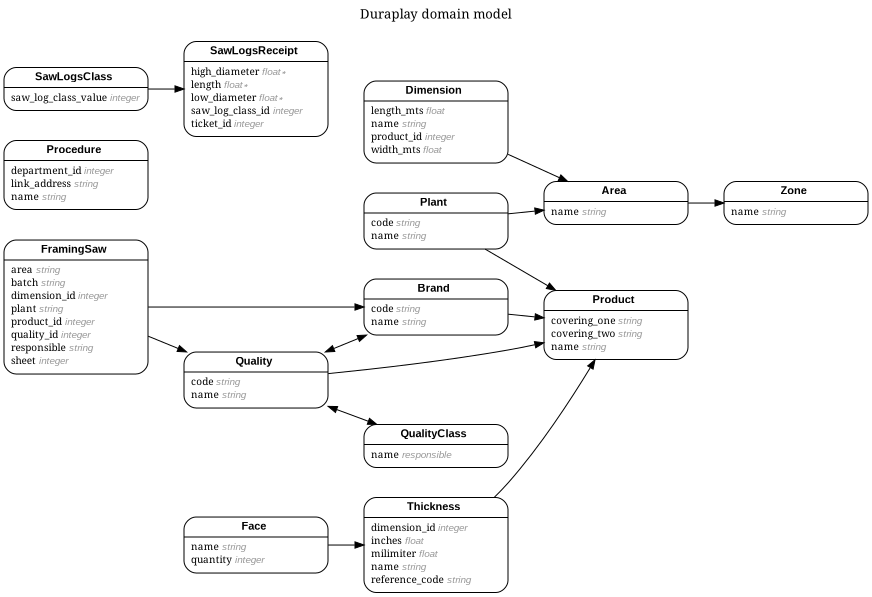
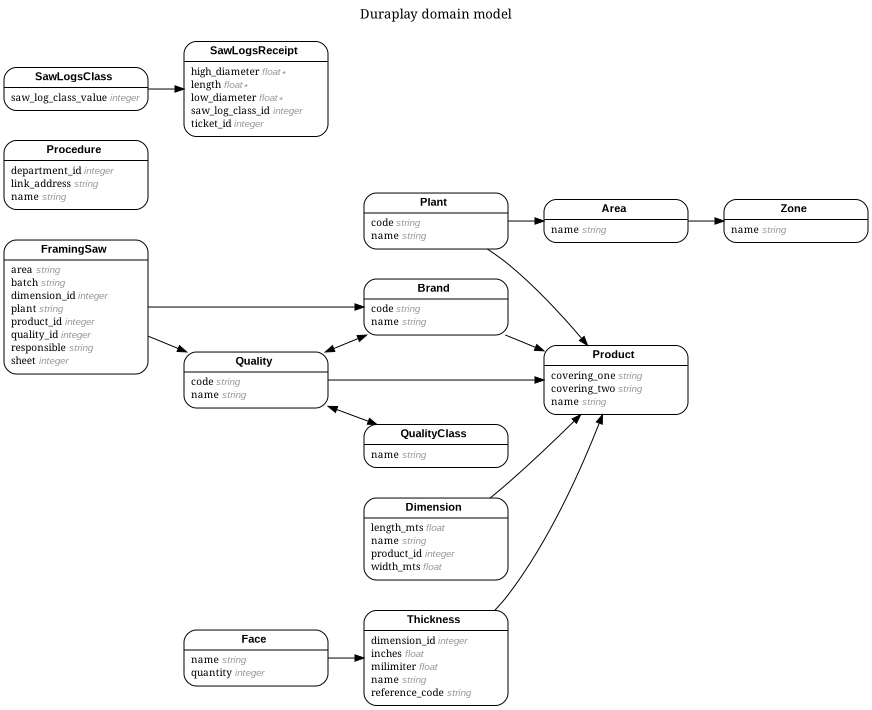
  digraph {
    concentrate=true
    fontname="Noto Serif"
    fontsize=13
    label="Duraplay domain model\n\n"
    labelloc=t
    nodesep=0.4
    rankdir=LR
    ranksep=0.5
    node [fontname="Noto Serif" fontsize=10 margin="0.07,0.05" penwidth=1.0 shape=Mrecord]
    edge [arrowhead=normal arrowsize=0.9 arrowtail=none dir=both fontname="Noto Serif" fontsize=7 labelangle=32 labeldistance=1.8 penwidth=1.0 weight=2]
    n1 [label=<<table border="0" align="center" cellspacing="0.5" cellpadding="0" width="134">   <tr><td align="center" valign="bottom" width="130"><font face="Arial Bold" point-size="11">Area</font></td></tr> </table> | <table border="0" align="left" cellspacing="2" cellpadding="0" width="134">   <tr><td align="left" width="130" port="name">name <font face="Arial Italic" color="grey60">string</font></td></tr> </table> >]
    n2 [label=<<table border="0" align="center" cellspacing="0.5" cellpadding="0" width="134">   <tr><td align="center" valign="bottom" width="130"><font face="Arial Bold" point-size="11">Zone</font></td></tr> </table> | <table border="0" align="left" cellspacing="2" cellpadding="0" width="134">   <tr><td align="left" width="130" port="name">name <font face="Arial Italic" color="grey60">string</font></td></tr> </table> >]
    n3 [label=<<table border="0" align="center" cellspacing="0.5" cellpadding="0" width="134">   <tr><td align="center" valign="bottom" width="130"><font face="Arial Bold" point-size="11">Quality</font></td></tr> </table> | <table border="0" align="left" cellspacing="2" cellpadding="0" width="134">   <tr><td align="left" width="130" port="code">code <font face="Arial Italic" color="grey60">string</font></td></tr>   <tr><td align="left" width="130" port="name">name <font face="Arial Italic" color="grey60">string</font></td></tr> </table> >]
    n4 [label=<<table border="0" align="center" cellspacing="0.5" cellpadding="0" width="134">   <tr><td align="center" valign="bottom" width="130"><font face="Arial Bold" point-size="11">Brand</font></td></tr> </table> | <table border="0" align="left" cellspacing="2" cellpadding="0" width="134">   <tr><td align="left" width="130" port="code">code <font face="Arial Italic" color="grey60">string</font></td></tr>   <tr><td align="left" width="130" port="name">name <font face="Arial Italic" color="grey60">string</font></td></tr> </table> >]
    n5 [label=<<table border="0" align="center" cellspacing="0.5" cellpadding="0" width="134">   <tr><td align="center" valign="bottom" width="130"><font face="Arial Bold" point-size="11">Product</font></td></tr> </table> | <table border="0" align="left" cellspacing="2" cellpadding="0" width="134">   <tr><td align="left" width="130" port="covering_one">covering_one <font face="Arial Italic" color="grey60">string</font></td></tr>   <tr><td align="left" width="130" port="covering_two">covering_two <font face="Arial Italic" color="grey60">string</font></td></tr>   <tr><td align="left" width="130" port="name">name <font face="Arial Italic" color="grey60">string</font></td></tr> </table> >]
-   n6 [label=<<table border="0" align="center" cellspacing="0.5" cellpadding="0" width="134">   <tr><td align="center" valign="bottom" width="130"><font face="Arial Bold" point-size="11">QualityClass</font></td></tr> </table> | <table border="0" align="left" cellspacing="2" cellpadding="0" width="134">   <tr><td align="left" width="130" port="name">name <font face="Arial Italic" color="grey60">responsible</font></td></tr> </table> >]
+   n6 [label=<<table border="0" align="center" cellspacing="0.5" cellpadding="0" width="134">   <tr><td align="center" valign="bottom" width="130"><font face="Arial Bold" point-size="11">QualityClass</font></td></tr> </table> | <table border="0" align="left" cellspacing="2" cellpadding="0" width="134">   <tr><td align="left" width="130" port="name">name <font face="Arial Italic" color="grey60">string</font></td></tr> </table> >]
    n7 [label=<<table border="0" align="center" cellspacing="0.5" cellpadding="0" width="134">   <tr><td align="center" valign="bottom" width="130"><font face="Arial Bold" point-size="11">Dimension</font></td></tr> </table> | <table border="0" align="left" cellspacing="2" cellpadding="0" width="134">   <tr><td align="left" width="130" port="length_mts">length_mts <font face="Arial Italic" color="grey60">float</font></td></tr>   <tr><td align="left" width="130" port="name">name <font face="Arial Italic" color="grey60">string</font></td></tr>   <tr><td align="left" width="130" port="product_id">product_id <font face="Arial Italic" color="grey60">integer</font></td></tr>   <tr><td align="left" width="130" port="width_mts">width_mts <font face="Arial Italic" color="grey60">float</font></td></tr> </table> >]
    n8 [label=<<table border="0" align="center" cellspacing="0.5" cellpadding="0" width="134">   <tr><td align="center" valign="bottom" width="130"><font face="Arial Bold" point-size="11">Face</font></td></tr> </table> | <table border="0" align="left" cellspacing="2" cellpadding="0" width="134">   <tr><td align="left" width="130" port="name">name <font face="Arial Italic" color="grey60">string</font></td></tr>   <tr><td align="left" width="130" port="quantity">quantity <font face="Arial Italic" color="grey60">integer</font></td></tr> </table> >]
    n9 [label=<<table border="0" align="center" cellspacing="0.5" cellpadding="0" width="134">   <tr><td align="center" valign="bottom" width="130"><font face="Arial Bold" point-size="11">Thickness</font></td></tr> </table> | <table border="0" align="left" cellspacing="2" cellpadding="0" width="134">   <tr><td align="left" width="130" port="dimension_id">dimension_id <font face="Arial Italic" color="grey60">integer</font></td></tr>   <tr><td align="left" width="130" port="inches">inches <font face="Arial Italic" color="grey60">float</font></td></tr>   <tr><td align="left" width="130" port="milimiter">milimiter <font face="Arial Italic" color="grey60">float</font></td></tr>   <tr><td align="left" width="130" port="name">name <font face="Arial Italic" color="grey60">string</font></td></tr>   <tr><td align="left" width="130" port="reference_code">reference_code <font face="Arial Italic" color="grey60">string</font></td></tr> </table> >]
    n10 [label=<<table border="0" align="center" cellspacing="0.5" cellpadding="0" width="134">   <tr><td align="center" valign="bottom" width="130"><font face="Arial Bold" point-size="11">FramingSaw</font></td></tr> </table> | <table border="0" align="left" cellspacing="2" cellpadding="0" width="134">   <tr><td align="left" width="130" port="area">area <font face="Arial Italic" color="grey60">string</font></td></tr>   <tr><td align="left" width="130" port="batch">batch <font face="Arial Italic" color="grey60">string</font></td></tr>   <tr><td align="left" width="130" port="dimension_id">dimension_id <font face="Arial Italic" color="grey60">integer</font></td></tr>   <tr><td align="left" width="130" port="plant">plant <font face="Arial Italic" color="grey60">string</font></td></tr>   <tr><td align="left" width="130" port="product_id">product_id <font face="Arial Italic" color="grey60">integer</font></td></tr>   <tr><td align="left" width="130" port="quality_id">quality_id <font face="Arial Italic" color="grey60">integer</font></td></tr>   <tr><td align="left" width="130" port="responsible">responsible <font face="Arial Italic" color="grey60">string</font></td></tr>   <tr><td align="left" width="130" port="sheet">sheet <font face="Arial Italic" color="grey60">integer</font></td></tr> </table> >]
    n11 [label=<<table border="0" align="center" cellspacing="0.5" cellpadding="0" width="134">   <tr><td align="center" valign="bottom" width="130"><font face="Arial Bold" point-size="11">Plant</font></td></tr> </table> | <table border="0" align="left" cellspacing="2" cellpadding="0" width="134">   <tr><td align="left" width="130" port="code">code <font face="Arial Italic" color="grey60">string</font></td></tr>   <tr><td align="left" width="130" port="name">name <font face="Arial Italic" color="grey60">string</font></td></tr> </table> >]
    n12 [label=<<table border="0" align="center" cellspacing="0.5" cellpadding="0" width="134">   <tr><td align="center" valign="bottom" width="130"><font face="Arial Bold" point-size="11">Procedure</font></td></tr> </table> | <table border="0" align="left" cellspacing="2" cellpadding="0" width="134">   <tr><td align="left" width="130" port="department_id">department_id <font face="Arial Italic" color="grey60">integer</font></td></tr>   <tr><td align="left" width="130" port="link_address">link_address <font face="Arial Italic" color="grey60">string</font></td></tr>   <tr><td align="left" width="130" port="name">name <font face="Arial Italic" color="grey60">string</font></td></tr> </table> >]
    n13 [label=<<table border="0" align="center" cellspacing="0.5" cellpadding="0" width="134">   <tr><td align="center" valign="bottom" width="130"><font face="Arial Bold" point-size="11">SawLogsClass</font></td></tr> </table> | <table border="0" align="left" cellspacing="2" cellpadding="0" width="134">   <tr><td align="left" width="130" port="saw_log_class_value">saw_log_class_value <font face="Arial Italic" color="grey60">integer</font></td></tr> </table> >]
    n14 [label=<<table border="0" align="center" cellspacing="0.5" cellpadding="0" width="134">   <tr><td align="center" valign="bottom" width="130"><font face="Arial Bold" point-size="11">SawLogsReceipt</font></td></tr> </table> | <table border="0" align="left" cellspacing="2" cellpadding="0" width="134">   <tr><td align="left" width="130" port="high_diameter">high_diameter <font face="Arial Italic" color="grey60">float ∗</font></td></tr>   <tr><td align="left" width="130" port="length">length <font face="Arial Italic" color="grey60">float ∗</font></td></tr>   <tr><td align="left" width="130" port="low_diameter">low_diameter <font face="Arial Italic" color="grey60">float ∗</font></td></tr>   <tr><td align="left" width="130" port="saw_log_class_id">saw_log_class_id <font face="Arial Italic" color="grey60">integer</font></td></tr>   <tr><td align="left" width="130" port="ticket_id">ticket_id <font face="Arial Italic" color="grey60">integer</font></td></tr> </table> >]
    n1 -> n2
    n3 -> n4 [weight=1]
    n3 -> n5
    n3 -> n6
    n4 -> n3
    n4 -> n5
    n6 -> n3
-   n7 -> n1
+   n7 -> n5
    n8 -> n9
    n9 -> n5
    n10 -> n3 [weight=1]
    n10 -> n4
    n11 -> n1
    n11 -> n5
    n13 -> n14
  }
